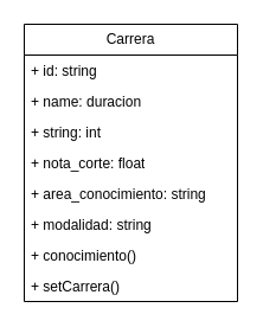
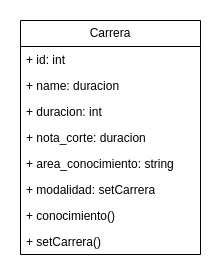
  <mxCell id="0" />
  <mxCell id="1" parent="0" />
  <mxCell id="2" value="Carrera" style="swimlane;fontStyle=0;childLayout=stackLayout;horizontal=1;startSize=26;fillColor=none;horizontalStack=0;resizeParent=1;resizeParentMax=0;resizeLast=0;collapsible=1;marginBottom=0;whiteSpace=wrap;html=1;" vertex="1" parent="1"><mxGeometry x="20" y="20" width="180" height="234" as="geometry" /></mxCell>
- <mxCell id="3" value="+ id: string" style="text;strokeColor=none;fillColor=none;align=left;verticalAlign=top;spacingLeft=4;spacingRight=4;overflow=hidden;rotatable=0;points=[[0,0.5],[1,0.5]];portConstraint=eastwest;whiteSpace=wrap;html=1;" vertex="1" parent="2"><mxGeometry y="26" width="180" height="26" as="geometry" /></mxCell>
+ <mxCell id="3" value="+ id: int" style="text;strokeColor=none;fillColor=none;align=left;verticalAlign=top;spacingLeft=4;spacingRight=4;overflow=hidden;rotatable=0;points=[[0,0.5],[1,0.5]];portConstraint=eastwest;whiteSpace=wrap;html=1;" vertex="1" parent="2"><mxGeometry y="26" width="180" height="26" as="geometry" /></mxCell>
  <mxCell id="4" value="+ name: duracion" style="text;strokeColor=none;fillColor=none;align=left;verticalAlign=top;spacingLeft=4;spacingRight=4;overflow=hidden;rotatable=0;points=[[0,0.5],[1,0.5]];portConstraint=eastwest;whiteSpace=wrap;html=1;" vertex="1" parent="2"><mxGeometry y="52" width="180" height="26" as="geometry" /></mxCell>
- <mxCell id="5" value="+ string: int" style="text;strokeColor=none;fillColor=none;align=left;verticalAlign=top;spacingLeft=4;spacingRight=4;overflow=hidden;rotatable=0;points=[[0,0.5],[1,0.5]];portConstraint=eastwest;whiteSpace=wrap;html=1;" vertex="1" parent="2"><mxGeometry y="78" width="180" height="26" as="geometry" /></mxCell>
- <mxCell id="6" value="+ nota_corte: float" style="text;strokeColor=none;fillColor=none;align=left;verticalAlign=top;spacingLeft=4;spacingRight=4;overflow=hidden;rotatable=0;points=[[0,0.5],[1,0.5]];portConstraint=eastwest;whiteSpace=wrap;html=1;" vertex="1" parent="2"><mxGeometry y="104" width="180" height="26" as="geometry" /></mxCell>
+ <mxCell id="5" value="+ duracion: int" style="text;strokeColor=none;fillColor=none;align=left;verticalAlign=top;spacingLeft=4;spacingRight=4;overflow=hidden;rotatable=0;points=[[0,0.5],[1,0.5]];portConstraint=eastwest;whiteSpace=wrap;html=1;" vertex="1" parent="2"><mxGeometry y="78" width="180" height="26" as="geometry" /></mxCell>
+ <mxCell id="6" value="+ nota_corte: duracion" style="text;strokeColor=none;fillColor=none;align=left;verticalAlign=top;spacingLeft=4;spacingRight=4;overflow=hidden;rotatable=0;points=[[0,0.5],[1,0.5]];portConstraint=eastwest;whiteSpace=wrap;html=1;" vertex="1" parent="2"><mxGeometry y="104" width="180" height="26" as="geometry" /></mxCell>
  <mxCell id="7" value="+ area_conocimiento: string" style="text;strokeColor=none;fillColor=none;align=left;verticalAlign=top;spacingLeft=4;spacingRight=4;overflow=hidden;rotatable=0;points=[[0,0.5],[1,0.5]];portConstraint=eastwest;whiteSpace=wrap;html=1;" vertex="1" parent="2"><mxGeometry y="130" width="180" height="26" as="geometry" /></mxCell>
- <mxCell id="8" value="+ modalidad: string" style="text;strokeColor=none;fillColor=none;align=left;verticalAlign=top;spacingLeft=4;spacingRight=4;overflow=hidden;rotatable=0;points=[[0,0.5],[1,0.5]];portConstraint=eastwest;whiteSpace=wrap;html=1;" vertex="1" parent="2"><mxGeometry y="156" width="180" height="26" as="geometry" /></mxCell>
+ <mxCell id="8" value="+ modalidad: setCarrera" style="text;strokeColor=none;fillColor=none;align=left;verticalAlign=top;spacingLeft=4;spacingRight=4;overflow=hidden;rotatable=0;points=[[0,0.5],[1,0.5]];portConstraint=eastwest;whiteSpace=wrap;html=1;" vertex="1" parent="2"><mxGeometry y="156" width="180" height="26" as="geometry" /></mxCell>
  <mxCell id="9" value="+ conocimiento()" style="text;strokeColor=none;fillColor=none;align=left;verticalAlign=top;spacingLeft=4;spacingRight=4;overflow=hidden;rotatable=0;points=[[0,0.5],[1,0.5]];portConstraint=eastwest;whiteSpace=wrap;html=1;" vertex="1" parent="2"><mxGeometry y="182" width="180" height="26" as="geometry" /></mxCell>
  <mxCell id="10" value="+ setCarrera()" style="text;strokeColor=none;fillColor=none;align=left;verticalAlign=top;spacingLeft=4;spacingRight=4;overflow=hidden;rotatable=0;points=[[0,0.5],[1,0.5]];portConstraint=eastwest;whiteSpace=wrap;html=1;" vertex="1" parent="2"><mxGeometry y="208" width="180" height="26" as="geometry" /></mxCell>
